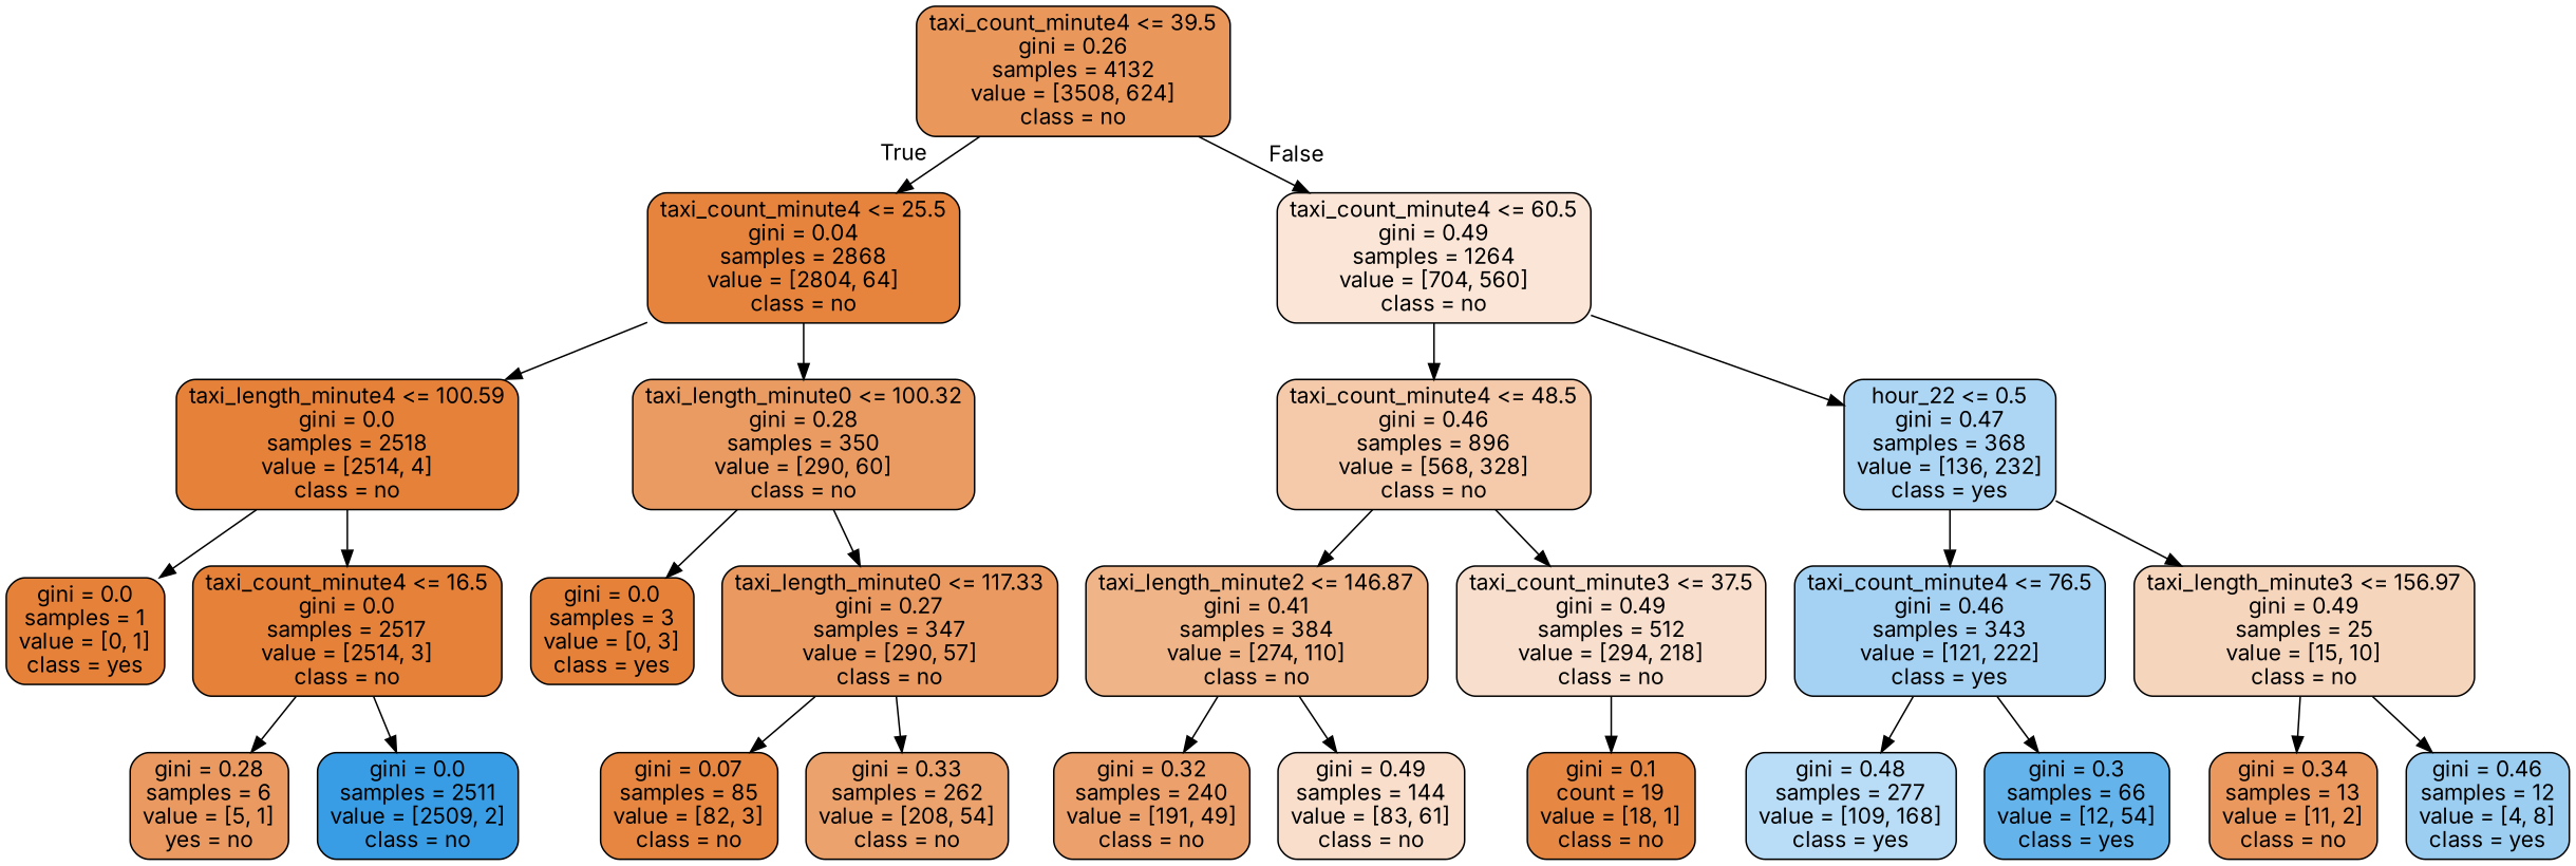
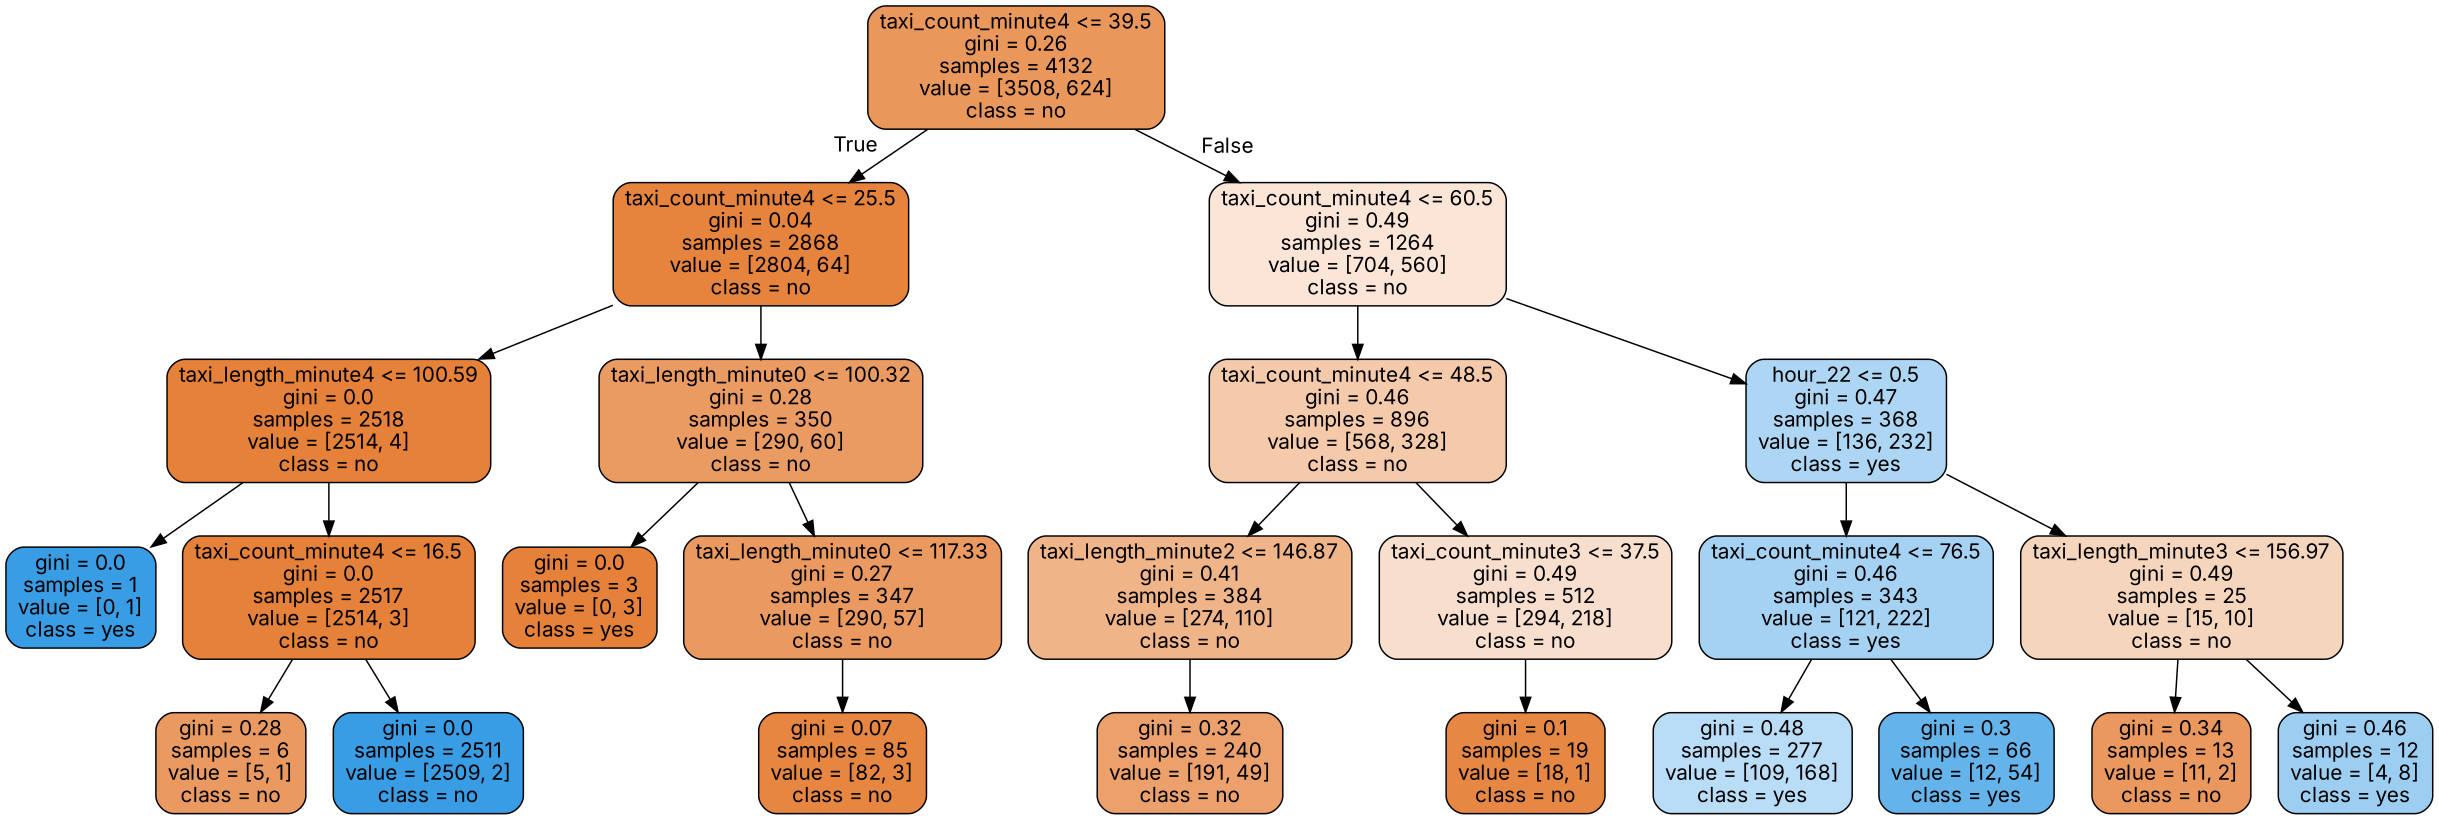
  digraph {
    fontname=Inter
    node [color=black fillcolor="#e58139" fontname=Inter shape=box style="filled, rounded"]
    edge [fontname=Inter]
    n1 [fillcolor="#ea975c" label="taxi_count_minute4 <= 39.5\ngini = 0.26\nsamples = 4132\nvalue = [3508, 624]\nclass = no"]
    n2 [fillcolor="#e6843e" label="taxi_count_minute4 <= 25.5\ngini = 0.04\nsamples = 2868\nvalue = [2804, 64]\nclass = no"]
    n3 [fillcolor="#fae5d7" label="taxi_count_minute4 <= 60.5\ngini = 0.49\nsamples = 1264\nvalue = [704, 560]\nclass = no"]
    n4 [label="taxi_length_minute4 <= 100.59\ngini = 0.0\nsamples = 2518\nvalue = [2514, 4]\nclass = no"]
    n5 [fillcolor="#ea9b62" label="taxi_length_minute0 <= 100.32\ngini = 0.28\nsamples = 350\nvalue = [290, 60]\nclass = no"]
    n6 [fillcolor="#f4caab" label="taxi_count_minute4 <= 48.5\ngini = 0.46\nsamples = 896\nvalue = [568, 328]\nclass = no"]
    n7 [fillcolor="#add6f4" label="hour_22 <= 0.5\ngini = 0.47\nsamples = 368\nvalue = [136, 232]\nclass = yes"]
-   n8 [label="gini = 0.0\nsamples = 1\nvalue = [0, 1]\nclass = yes"]
+   n8 [fillcolor="#399de5" label="gini = 0.0\nsamples = 1\nvalue = [0, 1]\nclass = yes"]
    n9 [label="taxi_count_minute4 <= 16.5\ngini = 0.0\nsamples = 2517\nvalue = [2514, 3]\nclass = no"]
    n10 [label="gini = 0.0\nsamples = 3\nvalue = [0, 3]\nclass = yes"]
    n11 [fillcolor="#ea9a60" label="taxi_length_minute0 <= 117.33\ngini = 0.27\nsamples = 347\nvalue = [290, 57]\nclass = no"]
-   n12 [fillcolor="#ea9a61" label="gini = 0.28\nsamples = 6\nvalue = [5, 1]\nyes = no"]
+   n12 [fillcolor="#ea9a61" label="gini = 0.28\nsamples = 6\nvalue = [5, 1]\nclass = no"]
    n13 [fillcolor="#399de5" label="gini = 0.0\nsamples = 2511\nvalue = [2509, 2]\nclass = no"]
    n14 [fillcolor="#e68640" label="gini = 0.07\nsamples = 85\nvalue = [82, 3]\nclass = no"]
-   n15 [fillcolor="#eca26c" label="gini = 0.33\nsamples = 262\nvalue = [208, 54]\nclass = no"]
    n16 [fillcolor="#efb488" label="taxi_length_minute2 <= 146.87\ngini = 0.41\nsamples = 384\nvalue = [274, 110]\nclass = no"]
    n17 [fillcolor="#f8decc" label="taxi_count_minute3 <= 37.5\ngini = 0.49\nsamples = 512\nvalue = [294, 218]\nclass = no"]
    n18 [fillcolor="#a5d2f3" label="taxi_count_minute4 <= 76.5\ngini = 0.46\nsamples = 343\nvalue = [121, 222]\nclass = yes"]
    n19 [fillcolor="#f6d5bd" label="taxi_length_minute3 <= 156.97\ngini = 0.49\nsamples = 25\nvalue = [15, 10]\nclass = no"]
    n20 [fillcolor="#eca16c" label="gini = 0.32\nsamples = 240\nvalue = [191, 49]\nclass = no"]
-   n21 [fillcolor="#f8decb" label="gini = 0.49\nsamples = 144\nvalue = [83, 61]\nclass = no"]
-   n22 [fillcolor="#e68844" label="gini = 0.1\ncount = 19\nvalue = [18, 1]\nclass = no"]
+   n22 [fillcolor="#e68844" label="gini = 0.1\nsamples = 19\nvalue = [18, 1]\nclass = no"]
    n23 [fillcolor="#b9ddf6" label="gini = 0.48\nsamples = 277\nvalue = [109, 168]\nclass = yes"]
    n24 [fillcolor="#65b3eb" label="gini = 0.3\nsamples = 66\nvalue = [12, 54]\nclass = yes"]
    n25 [fillcolor="#ea985d" label="gini = 0.34\nsamples = 13\nvalue = [11, 2]\nclass = no"]
    n26 [fillcolor="#9ccef2" label="gini = 0.46\nsamples = 12\nvalue = [4, 8]\nclass = yes"]
    n1 -> n2 [headlabel=True labelangle=45 labeldistance=2.5]
    n1 -> n3 [headlabel=False labelangle=-45 labeldistance=2.5]
    n2 -> n4
    n2 -> n5
    n3 -> n6
    n3 -> n7
    n4 -> n8
    n4 -> n9
    n5 -> n10
    n5 -> n11
    n6 -> n16
    n6 -> n17
    n7 -> n18
    n7 -> n19
    n9 -> n12
    n9 -> n13
    n11 -> n14
-   n11 -> n15
    n16 -> n20
-   n16 -> n21
    n17 -> n22
    n18 -> n23
    n18 -> n24
    n19 -> n25
    n19 -> n26
  }
